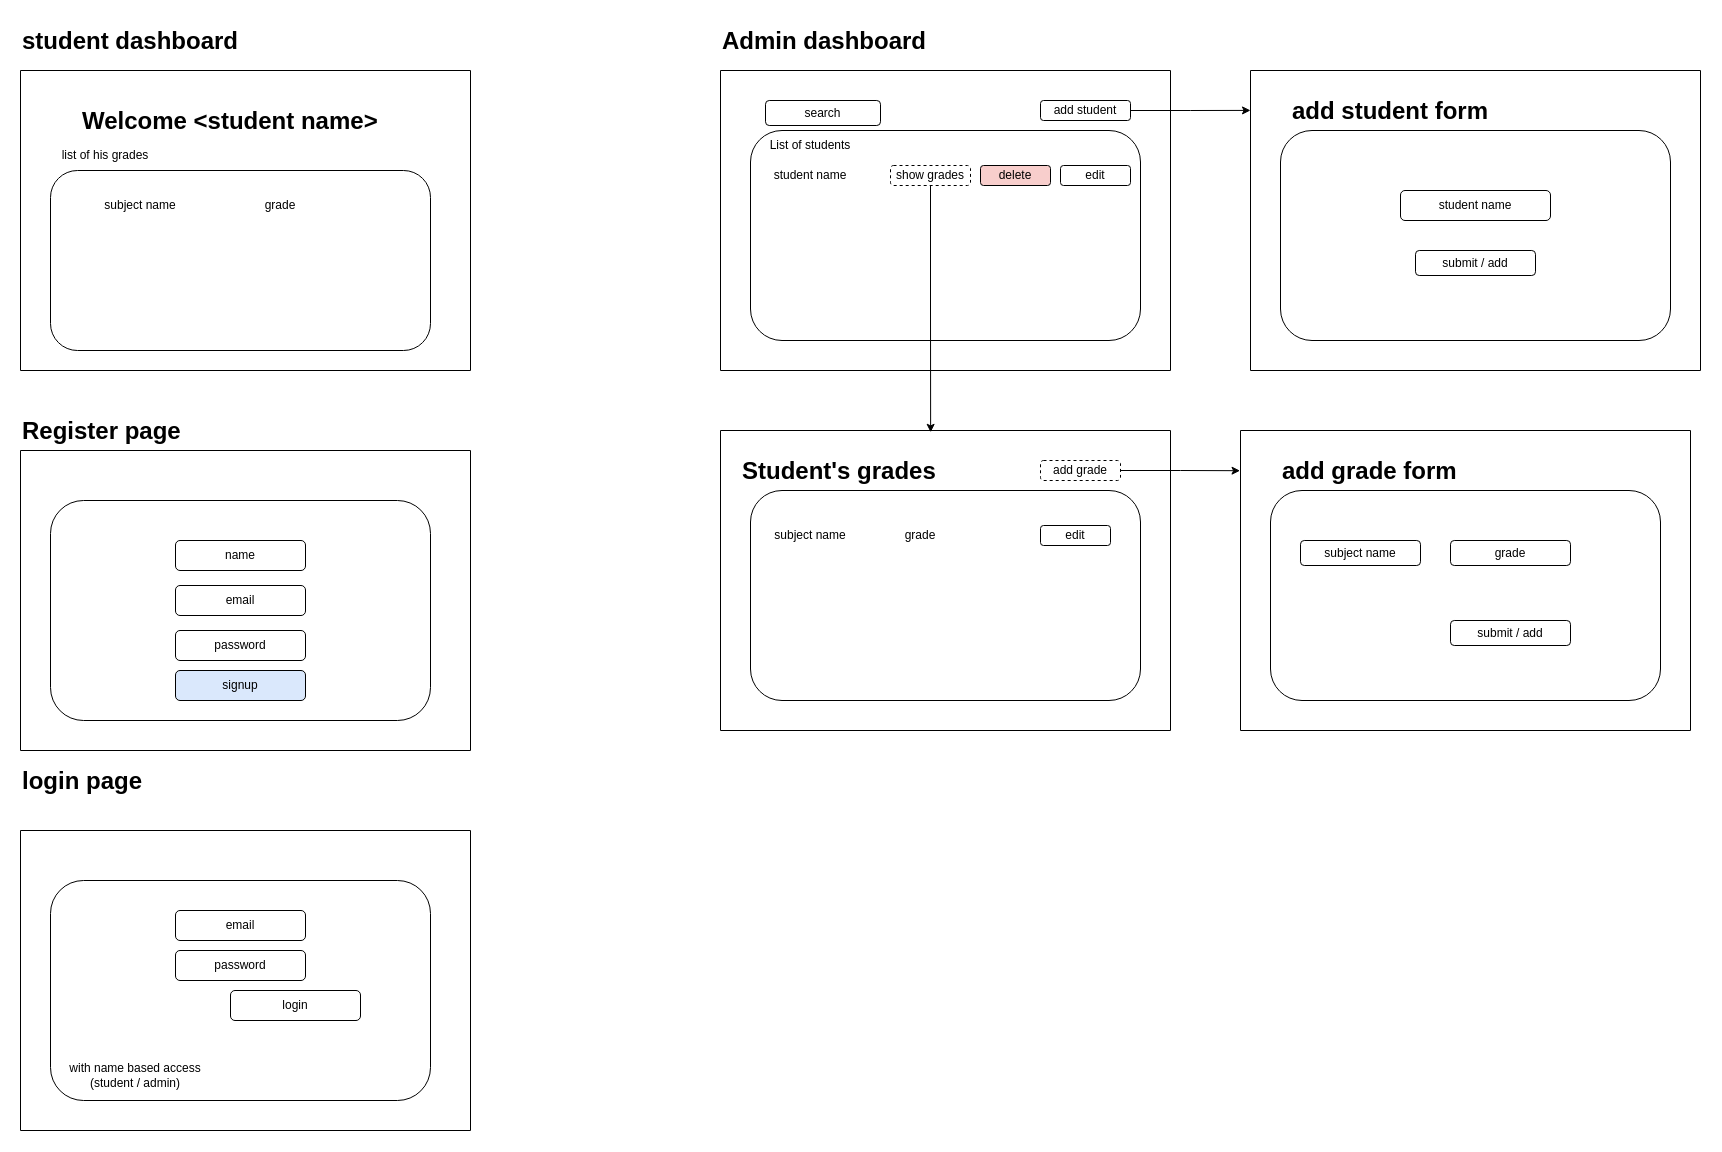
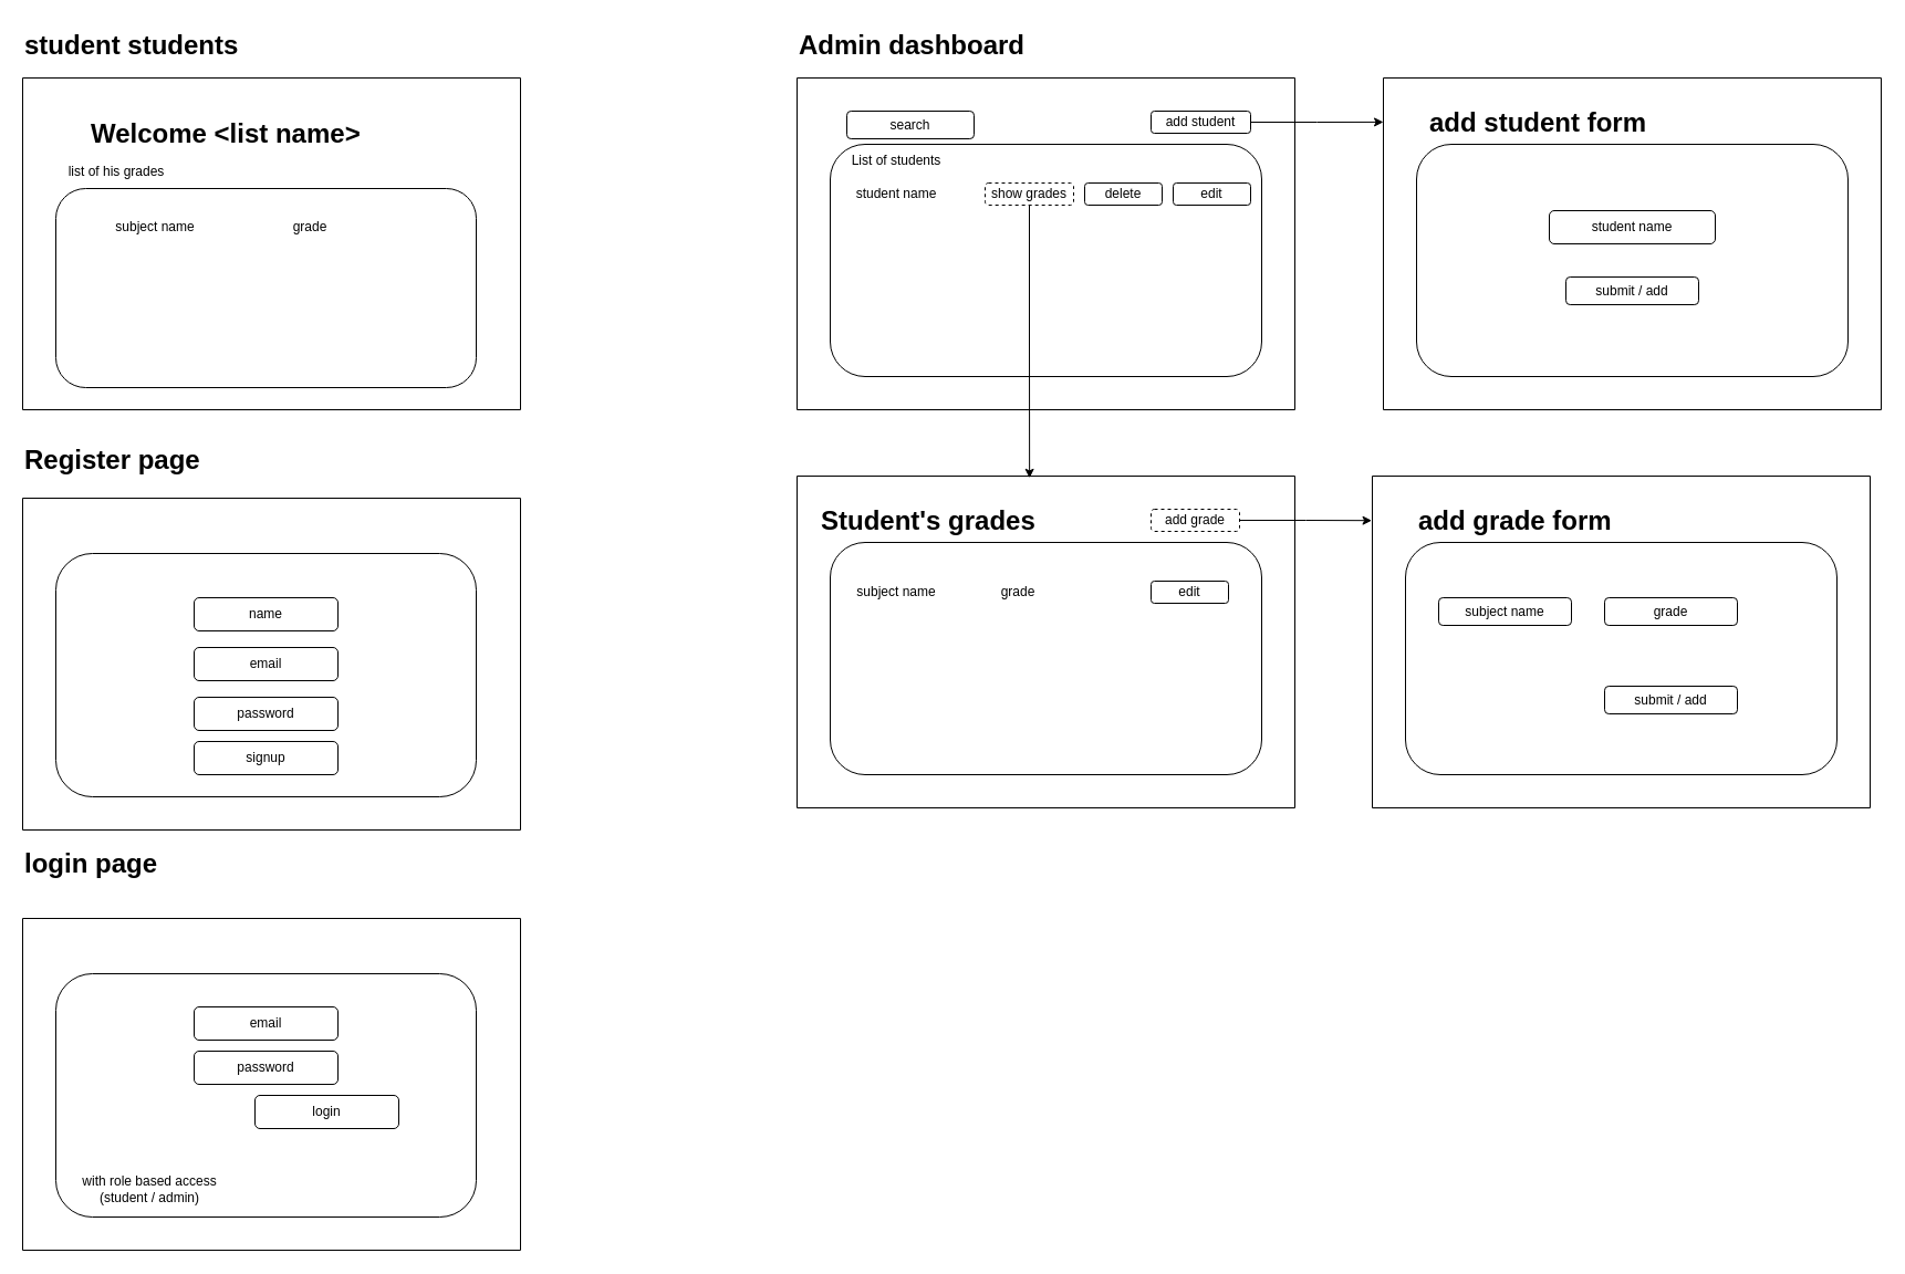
  <mxCell id="0" />
  <mxCell id="1" parent="0" />
  <mxCell id="2" value="" style="swimlane;startSize=0;" vertex="1" parent="1"><mxGeometry x="720" y="70" width="450" height="300" as="geometry" /></mxCell>
  <mxCell id="3" value="" style="rounded=1;whiteSpace=wrap;html=1;" vertex="1" parent="2"><mxGeometry x="30" y="60" width="390" height="210" as="geometry" /></mxCell>
  <mxCell id="4" value="List of students" style="text;html=1;align=center;verticalAlign=middle;whiteSpace=wrap;rounded=0;" vertex="1" parent="2"><mxGeometry x="10" y="60" width="160" height="30" as="geometry" /></mxCell>
  <mxCell id="5" value="student name" style="text;html=1;align=center;verticalAlign=middle;whiteSpace=wrap;rounded=0;" vertex="1" parent="2"><mxGeometry x="45" y="90" width="90" height="30" as="geometry" /></mxCell>
  <mxCell id="6" value="show grades" style="rounded=1;whiteSpace=wrap;html=1;dashed=1;" vertex="1" parent="2"><mxGeometry x="170" y="95" width="80" height="20" as="geometry" /></mxCell>
- <mxCell id="7" value="delete" style="rounded=1;whiteSpace=wrap;html=1;fillColor=#f8cecc;" vertex="1" parent="2"><mxGeometry x="260" y="95" width="70" height="20" as="geometry" /></mxCell>
+ <mxCell id="7" value="delete" style="rounded=1;whiteSpace=wrap;html=1;" vertex="1" parent="2"><mxGeometry x="260" y="95" width="70" height="20" as="geometry" /></mxCell>
  <mxCell id="8" value="edit" style="rounded=1;whiteSpace=wrap;html=1;" vertex="1" parent="2"><mxGeometry x="340" y="95" width="70" height="20" as="geometry" /></mxCell>
  <mxCell id="9" value="add student" style="rounded=1;whiteSpace=wrap;html=1;" vertex="1" parent="2"><mxGeometry x="320" y="30" width="90" height="20" as="geometry" /></mxCell>
  <mxCell id="10" value="search" style="rounded=1;whiteSpace=wrap;html=1;" vertex="1" parent="2"><mxGeometry x="45" y="30" width="115" height="25" as="geometry" /></mxCell>
  <mxCell id="11" value="&lt;h1 style=&quot;margin-top: 0px;&quot;&gt;Admin dashboard&lt;/h1&gt;" style="text;html=1;whiteSpace=wrap;overflow=hidden;rounded=0;" vertex="1" parent="1"><mxGeometry x="720" y="20" width="270" height="40" as="geometry" /></mxCell>
  <mxCell id="12" value="" style="swimlane;startSize=0;" vertex="1" parent="1"><mxGeometry x="720" y="430" width="450" height="300" as="geometry" /></mxCell>
  <mxCell id="13" value="" style="rounded=1;whiteSpace=wrap;html=1;" vertex="1" parent="12"><mxGeometry x="30" y="60" width="390" height="210" as="geometry" /></mxCell>
  <mxCell id="14" value="&lt;h1 style=&quot;margin-top: 0px;&quot;&gt;Student's grades&lt;/h1&gt;" style="text;html=1;whiteSpace=wrap;overflow=hidden;rounded=0;" vertex="1" parent="12"><mxGeometry x="20" y="20" width="210" height="50" as="geometry" /></mxCell>
  <mxCell id="15" value="subject name" style="text;html=1;align=center;verticalAlign=middle;whiteSpace=wrap;rounded=0;" vertex="1" parent="12"><mxGeometry x="40" y="90" width="100" height="30" as="geometry" /></mxCell>
  <mxCell id="16" value="grade" style="text;html=1;align=center;verticalAlign=middle;whiteSpace=wrap;rounded=0;" vertex="1" parent="12"><mxGeometry x="150" y="90" width="100" height="30" as="geometry" /></mxCell>
  <mxCell id="17" value="edit" style="rounded=1;whiteSpace=wrap;html=1;" vertex="1" parent="12"><mxGeometry x="320" y="95" width="70" height="20" as="geometry" /></mxCell>
  <mxCell id="18" value="add grade" style="rounded=1;whiteSpace=wrap;html=1;dashed=1;" vertex="1" parent="12"><mxGeometry x="320" y="30" width="80" height="20" as="geometry" /></mxCell>
  <mxCell id="19" style="edgeStyle=orthogonalEdgeStyle;rounded=0;orthogonalLoop=1;jettySize=auto;html=1;entryX=0.467;entryY=0.006;entryDx=0;entryDy=0;entryPerimeter=0;" edge="1" parent="1" source="6" target="12"><mxGeometry relative="1" as="geometry" /></mxCell>
  <mxCell id="20" value="" style="swimlane;startSize=0;" vertex="1" parent="1"><mxGeometry x="1240" y="430" width="450" height="300" as="geometry" /></mxCell>
  <mxCell id="21" value="" style="rounded=1;whiteSpace=wrap;html=1;" vertex="1" parent="20"><mxGeometry x="30" y="60" width="390" height="210" as="geometry" /></mxCell>
  <mxCell id="22" value="&lt;h1 style=&quot;margin-top: 0px;&quot;&gt;add grade form&lt;/h1&gt;" style="text;html=1;whiteSpace=wrap;overflow=hidden;rounded=0;" vertex="1" parent="20"><mxGeometry x="40" y="20" width="210" height="50" as="geometry" /></mxCell>
  <mxCell id="23" value="subject name" style="rounded=1;whiteSpace=wrap;html=1;" vertex="1" parent="20"><mxGeometry x="60" y="110" width="120" height="25" as="geometry" /></mxCell>
  <mxCell id="24" value="grade" style="rounded=1;whiteSpace=wrap;html=1;" vertex="1" parent="20"><mxGeometry x="210" y="110" width="120" height="25" as="geometry" /></mxCell>
  <mxCell id="25" value="submit / add" style="rounded=1;whiteSpace=wrap;html=1;" vertex="1" parent="20"><mxGeometry x="210" y="190" width="120" height="25" as="geometry" /></mxCell>
  <mxCell id="26" style="edgeStyle=orthogonalEdgeStyle;rounded=0;orthogonalLoop=1;jettySize=auto;html=1;entryX=-0.001;entryY=0.134;entryDx=0;entryDy=0;entryPerimeter=0;" edge="1" parent="1" source="18" target="20"><mxGeometry relative="1" as="geometry" /></mxCell>
  <mxCell id="27" value="" style="swimlane;startSize=0;" vertex="1" parent="1"><mxGeometry x="1250" y="70" width="450" height="300" as="geometry" /></mxCell>
  <mxCell id="28" value="" style="rounded=1;whiteSpace=wrap;html=1;" vertex="1" parent="27"><mxGeometry x="30" y="60" width="390" height="210" as="geometry" /></mxCell>
  <mxCell id="29" value="&lt;h1 style=&quot;margin-top: 0px;&quot;&gt;add student form&lt;/h1&gt;" style="text;html=1;whiteSpace=wrap;overflow=hidden;rounded=0;" vertex="1" parent="27"><mxGeometry x="40" y="20" width="210" height="50" as="geometry" /></mxCell>
  <mxCell id="30" value="student name" style="rounded=1;whiteSpace=wrap;html=1;" vertex="1" parent="27"><mxGeometry x="150" y="120" width="150" height="30" as="geometry" /></mxCell>
  <mxCell id="31" value="submit / add" style="rounded=1;whiteSpace=wrap;html=1;" vertex="1" parent="27"><mxGeometry x="165" y="180" width="120" height="25" as="geometry" /></mxCell>
  <mxCell id="32" style="edgeStyle=orthogonalEdgeStyle;rounded=0;orthogonalLoop=1;jettySize=auto;html=1;entryX=0;entryY=0.133;entryDx=0;entryDy=0;entryPerimeter=0;" edge="1" parent="1" source="9" target="27"><mxGeometry relative="1" as="geometry" /></mxCell>
  <mxCell id="33" value="" style="swimlane;startSize=0;" vertex="1" parent="1"><mxGeometry x="20" y="70" width="450" height="300" as="geometry" /></mxCell>
- <mxCell id="34" value="&lt;h1 style=&quot;margin-top: 0px;&quot;&gt;Welcome &amp;lt;student name&amp;gt;&lt;/h1&gt;" style="text;html=1;whiteSpace=wrap;overflow=hidden;rounded=0;" vertex="1" parent="33"><mxGeometry x="60" y="30" width="350" height="40" as="geometry" /></mxCell>
+ <mxCell id="34" value="&lt;h1 style=&quot;margin-top: 0px;&quot;&gt;Welcome &amp;lt;list name&amp;gt;&lt;/h1&gt;" style="text;html=1;whiteSpace=wrap;overflow=hidden;rounded=0;" vertex="1" parent="33"><mxGeometry x="60" y="30" width="350" height="40" as="geometry" /></mxCell>
  <mxCell id="35" value="" style="rounded=1;whiteSpace=wrap;html=1;" vertex="1" parent="33"><mxGeometry x="30" y="100" width="380" height="180" as="geometry" /></mxCell>
  <mxCell id="36" value="list of his grades" style="text;html=1;align=center;verticalAlign=middle;whiteSpace=wrap;rounded=0;" vertex="1" parent="33"><mxGeometry x="30" y="70" width="110" height="30" as="geometry" /></mxCell>
  <mxCell id="37" value="subject name" style="text;html=1;align=center;verticalAlign=middle;whiteSpace=wrap;rounded=0;" vertex="1" parent="33"><mxGeometry x="50" y="120" width="140" height="30" as="geometry" /></mxCell>
  <mxCell id="38" value="grade" style="text;html=1;align=center;verticalAlign=middle;whiteSpace=wrap;rounded=0;" vertex="1" parent="33"><mxGeometry x="230" y="120" width="60" height="30" as="geometry" /></mxCell>
- <mxCell id="39" value="&lt;h1 style=&quot;margin-top: 0px;&quot;&gt;student dashboard&lt;/h1&gt;" style="text;html=1;whiteSpace=wrap;overflow=hidden;rounded=0;" vertex="1" parent="1"><mxGeometry x="20" y="20" width="270" height="40" as="geometry" /></mxCell>
+ <mxCell id="39" value="&lt;h1 style=&quot;margin-top: 0px;&quot;&gt;student students&lt;/h1&gt;" style="text;html=1;whiteSpace=wrap;overflow=hidden;rounded=0;" vertex="1" parent="1"><mxGeometry x="20" y="20" width="270" height="40" as="geometry" /></mxCell>
  <mxCell id="40" value="" style="swimlane;startSize=0;" vertex="1" parent="1"><mxGeometry x="20" y="450" width="450" height="300" as="geometry" /></mxCell>
  <mxCell id="41" value="" style="rounded=1;whiteSpace=wrap;html=1;" vertex="1" parent="40"><mxGeometry x="30" y="50" width="380" height="220" as="geometry" /></mxCell>
  <mxCell id="42" value="name" style="rounded=1;whiteSpace=wrap;html=1;" vertex="1" parent="40"><mxGeometry x="155" y="90" width="130" height="30" as="geometry" /></mxCell>
  <mxCell id="43" value="email&lt;span style=&quot;color: rgba(0, 0, 0, 0); font-family: monospace; font-size: 0px; text-align: start; text-wrap-mode: nowrap;&quot;&gt;%3CmxGraphModel%3E%3Croot%3E%3CmxCell%20id%3D%220%22%2F%3E%3CmxCell%20id%3D%221%22%20parent%3D%220%22%2F%3E%3CmxCell%20id%3D%222%22%20value%3D%22name%22%20style%3D%22rounded%3D1%3BwhiteSpace%3Dwrap%3Bhtml%3D1%3B%22%20vertex%3D%221%22%20parent%3D%221%22%3E%3CmxGeometry%20x%3D%22-750%22%20y%3D%22550%22%20width%3D%22130%22%20height%3D%2230%22%20as%3D%22geometry%22%2F%3E%3C%2FmxCell%3E%3C%2Froot%3E%3C%2FmxGraphModel%3E&lt;/span&gt;" style="rounded=1;whiteSpace=wrap;html=1;" vertex="1" parent="40"><mxGeometry x="155" y="135" width="130" height="30" as="geometry" /></mxCell>
  <mxCell id="44" value="password" style="rounded=1;whiteSpace=wrap;html=1;" vertex="1" parent="40"><mxGeometry x="155" y="180" width="130" height="30" as="geometry" /></mxCell>
- <mxCell id="45" value="signup" style="rounded=1;whiteSpace=wrap;html=1;fillColor=#dae8fc;" vertex="1" parent="40"><mxGeometry x="155" y="220" width="130" height="30" as="geometry" /></mxCell>
- <mxCell id="46" value="&lt;h1 style=&quot;margin-top: 0px;&quot;&gt;Register page&lt;/h1&gt;" style="text;html=1;whiteSpace=wrap;overflow=hidden;rounded=0;" vertex="1" parent="1"><mxGeometry x="20" y="410" width="170" height="40" as="geometry" /></mxCell>
+ <mxCell id="45" value="signup" style="rounded=1;whiteSpace=wrap;html=1;" vertex="1" parent="40"><mxGeometry x="155" y="220" width="130" height="30" as="geometry" /></mxCell>
+ <mxCell id="46" value="&lt;h1 style=&quot;margin-top: 0px;&quot;&gt;Register page&lt;/h1&gt;" style="text;html=1;whiteSpace=wrap;overflow=hidden;rounded=0;" vertex="1" parent="1"><mxGeometry x="20" y="395" width="170" height="40" as="geometry" /></mxCell>
  <mxCell id="47" value="" style="swimlane;startSize=0;" vertex="1" parent="1"><mxGeometry x="20" y="830" width="450" height="300" as="geometry" /></mxCell>
  <mxCell id="48" value="" style="rounded=1;whiteSpace=wrap;html=1;" vertex="1" parent="47"><mxGeometry x="30" y="50" width="380" height="220" as="geometry" /></mxCell>
  <mxCell id="49" value="email&lt;span style=&quot;color: rgba(0, 0, 0, 0); font-family: monospace; font-size: 0px; text-align: start; text-wrap-mode: nowrap;&quot;&gt;%3CmxGraphModel%3E%3Croot%3E%3CmxCell%20id%3D%220%22%2F%3E%3CmxCell%20id%3D%221%22%20parent%3D%220%22%2F%3E%3CmxCell%20id%3D%222%22%20value%3D%22name%22%20style%3D%22rounded%3D1%3BwhiteSpace%3Dwrap%3Bhtml%3D1%3B%22%20vertex%3D%221%22%20parent%3D%221%22%3E%3CmxGeometry%20x%3D%22-750%22%20y%3D%22550%22%20width%3D%22130%22%20height%3D%2230%22%20as%3D%22geometry%22%2F%3E%3C%2FmxCell%3E%3C%2Froot%3E%3C%2FmxGraphModel%3E&lt;/span&gt;" style="rounded=1;whiteSpace=wrap;html=1;" vertex="1" parent="47"><mxGeometry x="155" y="80" width="130" height="30" as="geometry" /></mxCell>
  <mxCell id="50" value="password" style="rounded=1;whiteSpace=wrap;html=1;" vertex="1" parent="47"><mxGeometry x="155" y="120" width="130" height="30" as="geometry" /></mxCell>
  <mxCell id="51" value="login" style="rounded=1;whiteSpace=wrap;html=1;" vertex="1" parent="47"><mxGeometry x="210" y="160" width="130" height="30" as="geometry" /></mxCell>
- <mxCell id="52" value="with name based access (student / admin)" style="text;html=1;align=center;verticalAlign=middle;whiteSpace=wrap;rounded=0;" vertex="1" parent="47"><mxGeometry x="40" y="230" width="150" height="30" as="geometry" /></mxCell>
+ <mxCell id="52" value="with role based access (student / admin)" style="text;html=1;align=center;verticalAlign=middle;whiteSpace=wrap;rounded=0;" vertex="1" parent="47"><mxGeometry x="40" y="230" width="150" height="30" as="geometry" /></mxCell>
  <mxCell id="53" value="&lt;h1 style=&quot;margin-top: 0px;&quot;&gt;login page&lt;/h1&gt;" style="text;html=1;whiteSpace=wrap;overflow=hidden;rounded=0;" vertex="1" parent="1"><mxGeometry x="20" y="760" width="170" height="40" as="geometry" /></mxCell>
